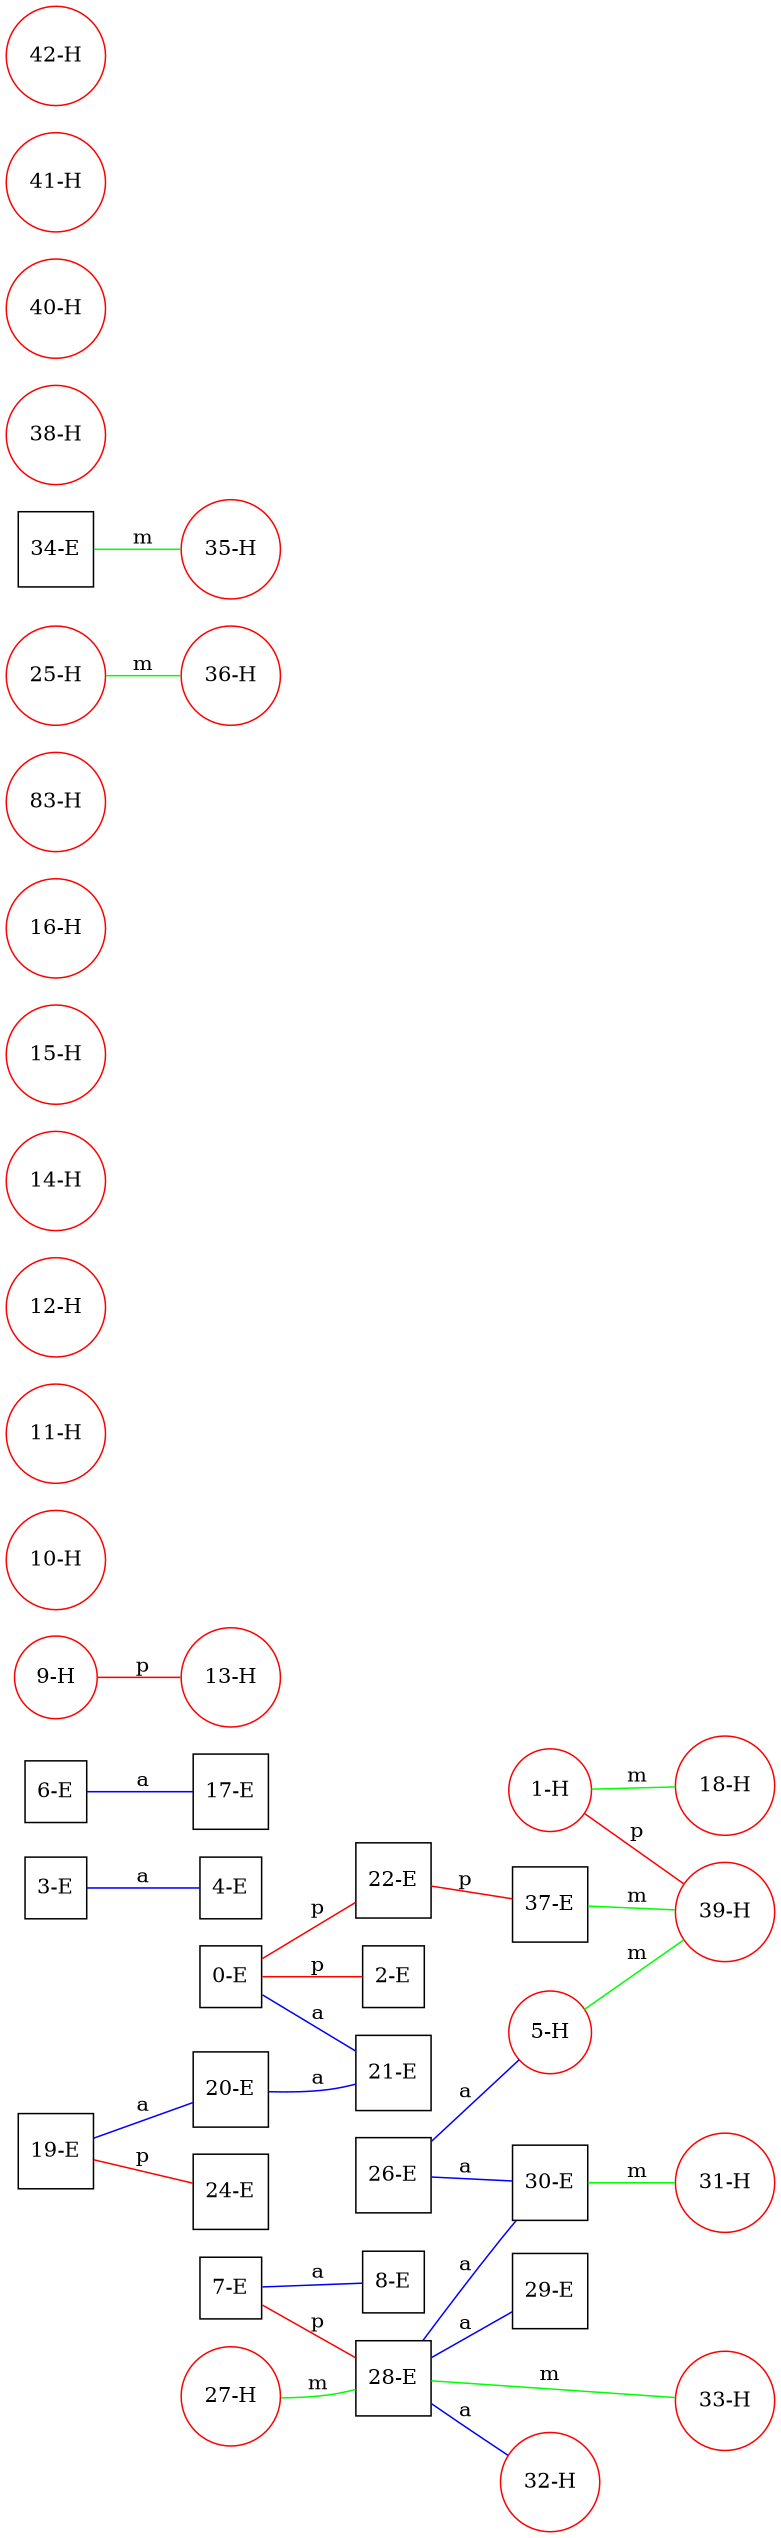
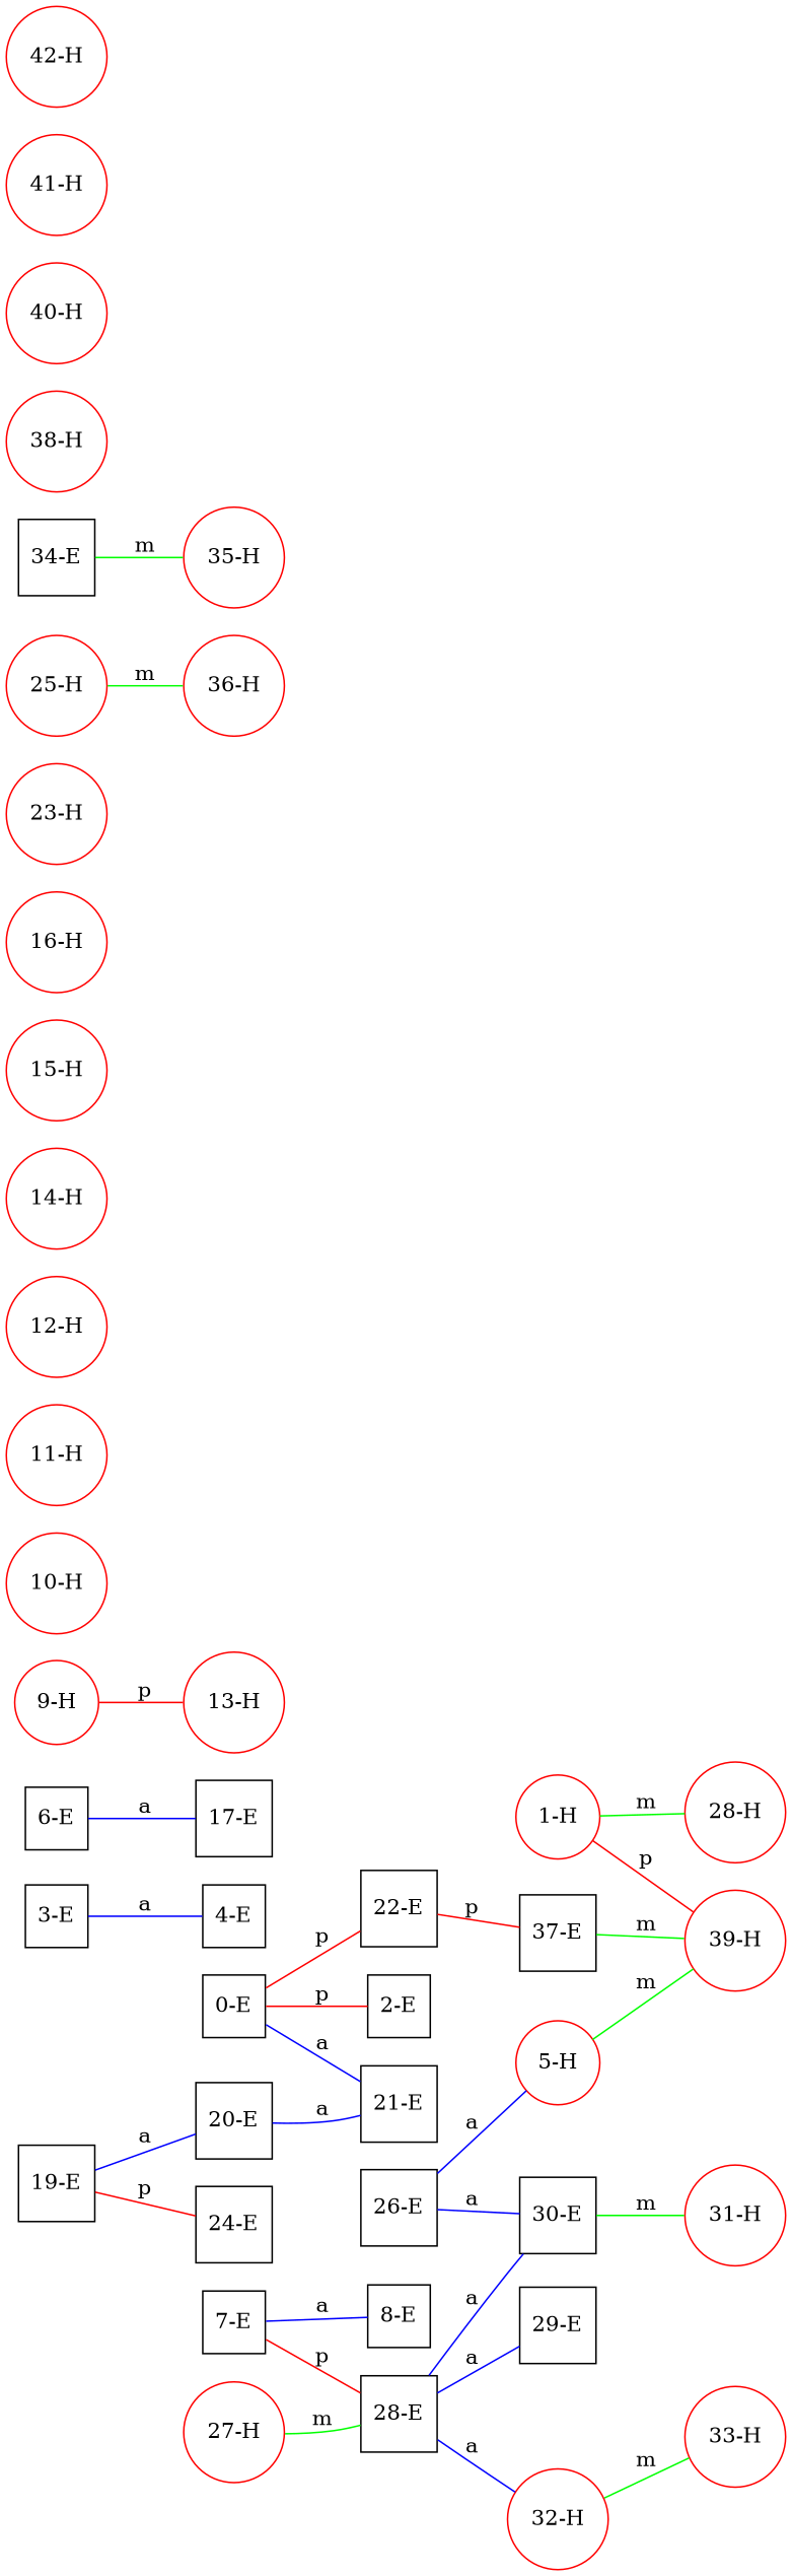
  graph {
    rankdir=LR
    node [color=red shape=circle]
    edge [color=blue]
    n1 [color=black label="0-E" shape=square]
    n2 [color=black label="2-E" shape=square]
    n3 [color=black label="21-E" shape=square]
    n4 [color=black label="22-E" shape=square]
    n5 [color=black label="37-E" shape=square]
    n6 [label="1-H"]
-   n7 [label="18-H"]
+   n7 [label="28-H"]
    n8 [label="39-H"]
    n9 [color=black label="3-E" shape=square]
    n10 [color=black label="4-E" shape=square]
    n11 [label="5-H"]
    n12 [color=black label="6-E" shape=square]
    n13 [color=black label="17-E" shape=square]
    n14 [color=black label="7-E" shape=square]
    n15 [color=black label="8-E" shape=square]
    n16 [color=black label="28-E" shape=square]
    n17 [color=black label="30-E" shape=square]
    n18 [color=black label="29-E" shape=square]
    n19 [label="32-H"]
    n20 [label="9-H"]
    n21 [label="13-H"]
    n22 [label="10-H"]
    n23 [label="11-H"]
    n24 [label="12-H"]
    n25 [label="14-H"]
    n26 [label="15-H"]
    n27 [label="16-H"]
    n28 [color=black label="19-E" shape=square]
    n29 [color=black label="20-E" shape=square]
    n30 [color=black label="24-E" shape=square]
-   n31 [label="83-H"]
+   n31 [label="23-H"]
    n32 [label="25-H"]
    n33 [label="36-H"]
    n34 [color=black label="26-E" shape=square]
    n35 [label="31-H"]
    n36 [color=black label="34-E" shape=square]
    n37 [label="35-H"]
    n38 [label="27-H"]
    n39 [label="33-H"]
    n40 [label="38-H"]
    n41 [label="40-H"]
    n42 [label="41-H"]
    n43 [label="42-H"]
    n1 -- n2 [color=red label=p]
    n1 -- n3 [label=a]
    n1 -- n4 [color=red label=p]
    n4 -- n5 [color=red label=p]
    n5 -- n8 [color=green label=m]
    n6 -- n7 [color=green label=m]
    n6 -- n8 [color=red label=p]
    n9 -- n10 [label=a]
    n11 -- n8 [color=green label=m]
    n12 -- n13 [label=a]
    n14 -- n15 [label=a]
    n14 -- n16 [color=red label=p]
    n16 -- n17 [label=a]
    n16 -- n18 [label=a]
    n16 -- n19 [label=a]
    n17 -- n35 [color=green label=m]
-   n16 -- n39 [color=green label=m]
+   n19 -- n39 [color=green label=m]
    n20 -- n21 [color=red label=p]
    n28 -- n29 [label=a]
    n28 -- n30 [color=red label=p]
    n29 -- n3 [label=a]
    n32 -- n33 [color=green label=m]
    n34 -- n11 [label=a]
    n34 -- n17 [label=a]
    n36 -- n37 [color=green label=m]
    n38 -- n16 [color=green label=m]
  }
